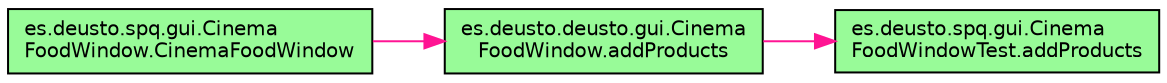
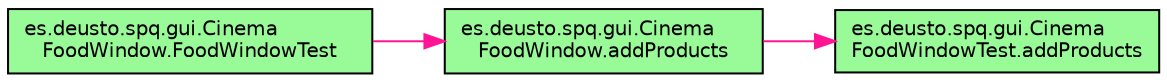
  digraph {
    rankdir=RL
    node [color=black fillcolor=palegreen fontname=Helvetica fontsize=10 shape=record style=filled]
    edge [color=deeppink dir=back fontname=Helvetica fontsize=10 labelfontname=Helvetica labelfontsize=10 style=solid]
-   n1 [fontcolor=black height=0.2 label="es.deusto.deusto.gui.Cinema\lFoodWindow.addProducts" width=0.4]
-   n2 [height=0.2 label="es.deusto.spq.gui.Cinema\lFoodWindow.CinemaFoodWindow" width=0.4]
+   n1 [fontcolor=black height=0.2 label="es.deusto.spq.gui.Cinema\lFoodWindow.addProducts" width=0.4]
+   n2 [height=0.2 label="es.deusto.spq.gui.Cinema\lFoodWindow.FoodWindowTest" width=0.4]
    n3 [height=0.2 label="es.deusto.spq.gui.Cinema\lFoodWindowTest.addProducts" width=0.4]
    n1 -> n2
    n3 -> n1
  }
